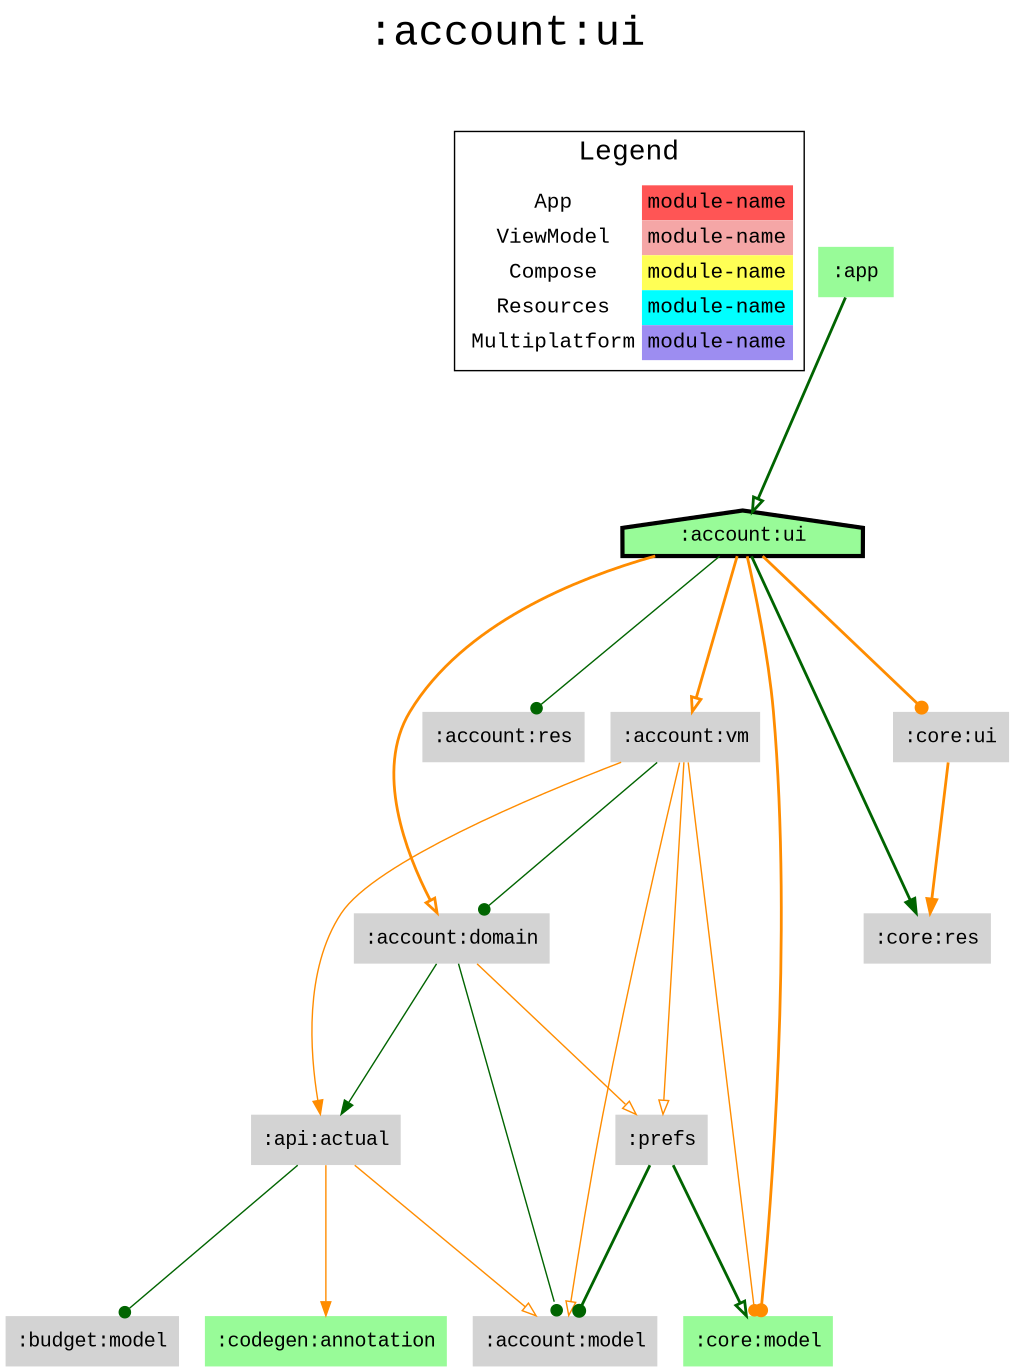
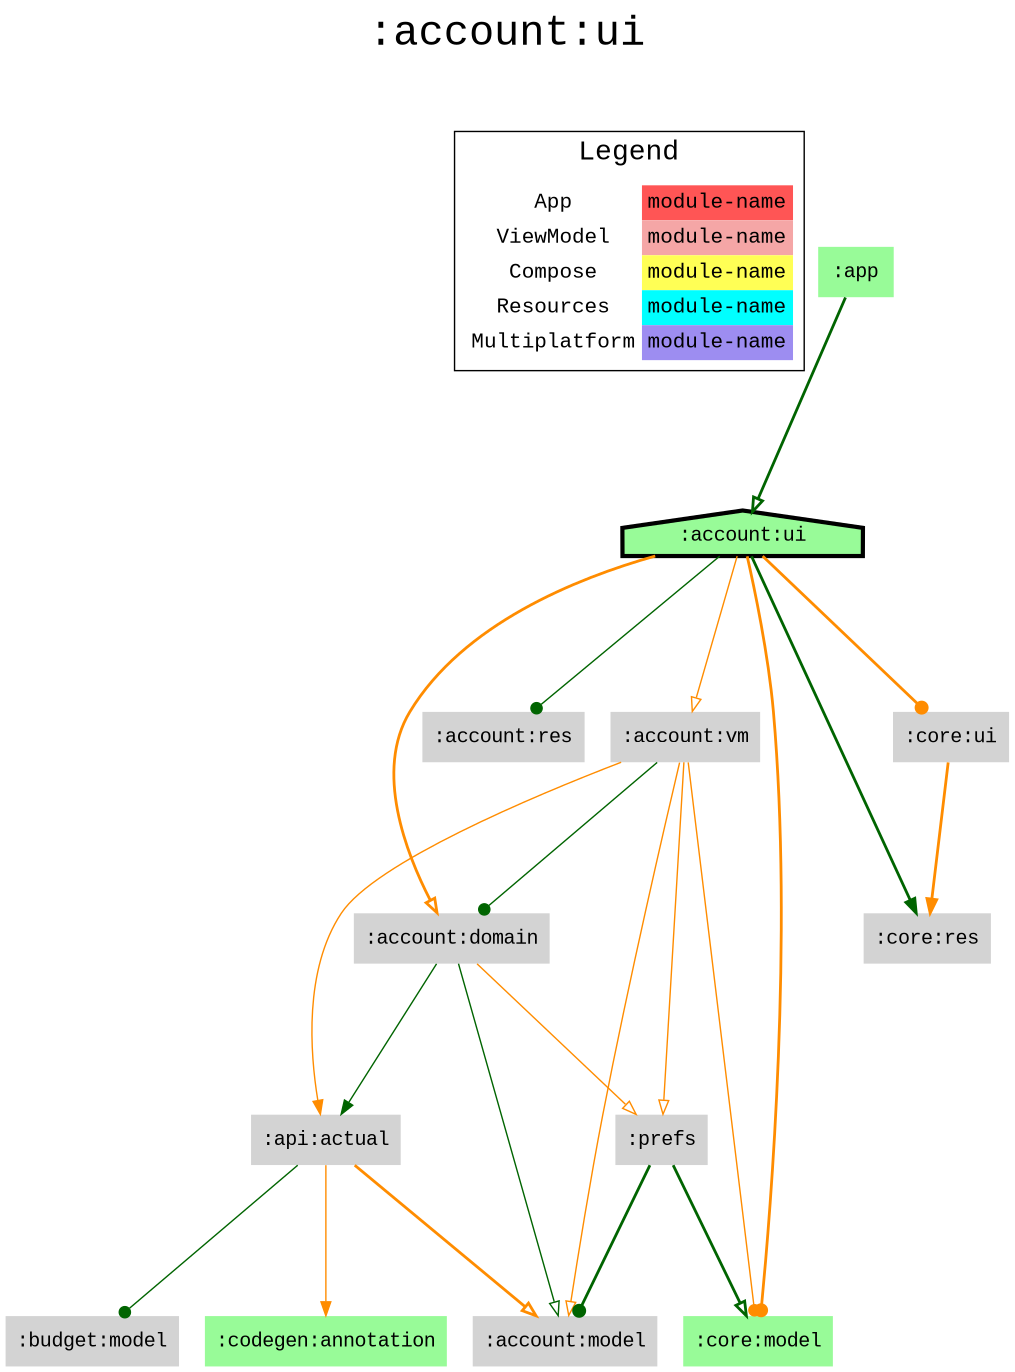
  digraph {
    fontname="Liberation Mono"
    fontsize=30
    label=":account:ui"
    labelloc=t
    rankdir=TB
    ranksep=1.5
    node [color=teal fillcolor=lightgrey fontname="Liberation Mono" shape=none style=filled]
    edge [arrowhead=onormal color=darkorange dir=forward fontname="Liberation Mono" style=solid]
    ":account:ui" [color=black fillcolor=palegreen penwidth=3 shape=house]
    n2 [fillcolor="#FFFFFF" fontsize=15 label=< <TABLE BORDER="0" CELLBORDER="0" CELLSPACING="0" CELLPADDING="4"> <TR><TD>App</TD><TD BGCOLOR="#FF5555">module-name</TD></TR> <TR><TD>ViewModel</TD><TD BGCOLOR="#F5A6A6">module-name</TD></TR> <TR><TD>Compose</TD><TD BGCOLOR="#FFFF55">module-name</TD></TR> <TR><TD>Resources</TD><TD BGCOLOR="#00FFFF">module-name</TD></TR> <TR><TD>Multiplatform</TD><TD BGCOLOR="#9D8DF1">module-name</TD></TR> </TABLE> > margin=0 color=""]
    ":account:domain"
    ":account:res" [color=black]
    ":account:vm" [color=black]
    ":core:model" [fillcolor=palegreen]
    ":core:res" [color=black]
    ":core:ui"
    ":account:model"
    ":api:actual" [color=black]
    ":prefs"
    ":budget:model"
    ":codegen:annotation" [fillcolor=palegreen]
    ":app" [fillcolor=palegreen]
    subgraph sub_1 {
      rank=same
      ":account:ui"
    }
    subgraph cluster_2 {
      fontsize=20
      label=Legend
      n2
    }
    ":account:ui" -> ":account:domain" [style=bold]
    ":account:ui" -> ":account:res" [arrowhead=dot color=darkgreen]
-   ":account:ui" -> ":account:vm" [style=bold]
+   ":account:ui" -> ":account:vm"
    ":account:ui" -> ":core:model" [arrowhead=dot style=bold]
    ":account:ui" -> ":core:res" [arrowhead=normal color=darkgreen style=bold]
    ":account:ui" -> ":core:ui" [arrowhead=dot style=bold]
    n2 -> ":account:ui" [style=invis arrowhead="" color=""]
-   ":account:domain" -> ":account:model" [arrowhead=dot color=darkgreen]
+   ":account:domain" -> ":account:model" [color=darkgreen]
    ":account:domain" -> ":api:actual" [arrowhead=normal color=darkgreen]
    ":account:domain" -> ":prefs"
    ":account:vm" -> ":account:domain" [arrowhead=dot color=darkgreen]
    ":account:vm" -> ":core:model" [arrowhead=dot]
    ":account:vm" -> ":account:model"
    ":account:vm" -> ":api:actual" [arrowhead=normal]
    ":account:vm" -> ":prefs"
    ":core:ui" -> ":core:res" [arrowhead=normal style=bold]
-   ":api:actual" -> ":account:model"
+   ":api:actual" -> ":account:model" [style=bold]
    ":api:actual" -> ":budget:model" [arrowhead=dot color=darkgreen]
    ":api:actual" -> ":codegen:annotation" [arrowhead=normal]
    ":prefs" -> ":core:model" [color=darkgreen style=bold]
    ":prefs" -> ":account:model" [arrowhead=dot color=darkgreen style=bold]
    ":app" -> ":account:ui" [color=darkgreen style=bold]
  }
